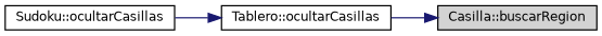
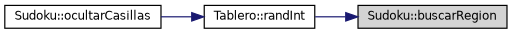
  digraph {
    rankdir=LR
    node [color=black fillcolor=white fontname=Helvetica fontsize=10 shape=record style=filled]
    edge [arrowhead=normal color=midnightblue fontname=Helvetica fontsize=10 labelfontname=Helvetica labelfontsize=10 style=solid]
    n1 [fontcolor=black height=0.2 label="Sudoku::ocultarCasillas" width=0.4]
-   n2 [height=0.2 label="Tablero::ocultarCasillas" width=0.4]
-   n3 [fillcolor=lightgrey height=0.2 label="Casilla::buscarRegion" width=0.4]
+   n2 [height=0.2 label="Tablero::randInt" width=0.4]
+   n3 [fillcolor=lightgrey height=0.2 label="Sudoku::buscarRegion" width=0.4]
    n1 -> n2
    n2 -> n3
  }
